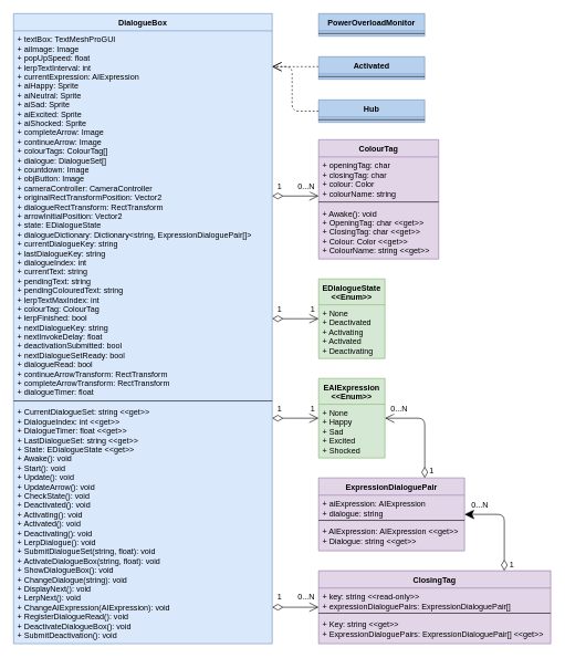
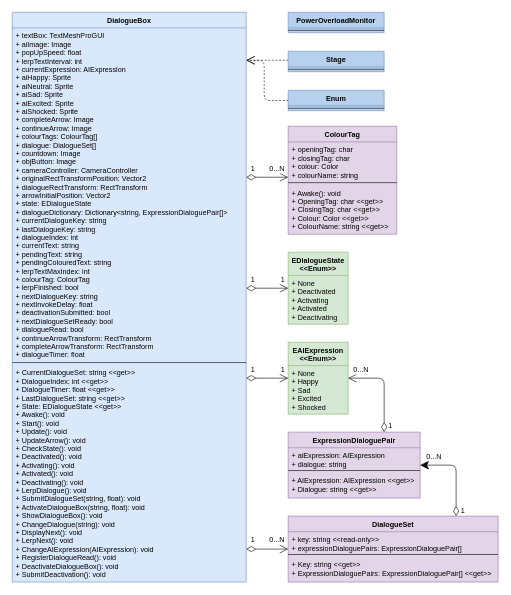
  <mxCell id="0" />
  <mxCell id="1" parent="0" />
  <mxCell id="2" value="DialogueBox" style="swimlane;fontStyle=1;align=center;verticalAlign=top;childLayout=stackLayout;horizontal=1;startSize=26;horizontalStack=0;resizeParent=1;resizeParentMax=0;resizeLast=0;collapsible=1;marginBottom=0;fillColor=#dae8fc;strokeColor=#6c8ebf;swimlaneFillColor=#DAE8FC;" parent="1" vertex="1"><mxGeometry x="20" y="20" width="390" height="950" as="geometry" /></mxCell>
  <mxCell id="3" value="+ textBox: TextMeshProGUI&#10;+ aiImage: Image&#10;+ popUpSpeed: float&#10;+ lerpTextInterval: int&#10;+ currentExpression: AIExpression&#10;+ aiHappy: Sprite&#10;+ aiNeutral: Sprite&#10;+ aiSad: Sprite&#10;+ aiExcited: Sprite&#10;+ aiShocked: Sprite&#10;+ completeArrow: Image&#10;+ continueArrow: Image&#10;+ colourTags: ColourTag[]&#10;+ dialogue: DialogueSet[]&#10;+ countdown: Image&#10;+ objButton: Image&#10;+ cameraController: CameraController&#10;+ originalRectTransformPosition: Vector2&#10;+ dialogueRectTransform: RectTransform&#10;+ arrowInitialPosition: Vector2&#10;+ state: EDialogueState&#10;+ dialogueDictionary: Dictionary&lt;string, ExpressionDialoguePair[]&gt;&#10;+ currentDialogueKey: string&#10;+ lastDialogueKey: string&#10;+ dialogueIndex: int&#10;+ currentText: string&#10;+ pendingText: string&#10;+ pendingColouredText: string&#10;+ lerpTextMaxIndex: int&#10;+ colourTag: ColourTag&#10;+ lerpFinished: bool&#10;+ nextDialogueKey: string&#10;+ nextInvokeDelay: float&#10;+ deactivationSubmitted: bool&#10;+ nextDialogueSetReady: bool&#10;+ dialogueRead: bool&#10;+ continueArrowTransform: RectTransform&#10;+ completeArrowTransform: RectTransform&#10;+ dialogueTimer: float" style="text;strokeColor=none;fillColor=none;align=left;verticalAlign=top;spacingLeft=4;spacingRight=4;overflow=hidden;rotatable=0;points=[[0,0.5],[1,0.5]];portConstraint=eastwest;" parent="2" vertex="1"><mxGeometry y="26" width="390" height="554" as="geometry" /></mxCell>
  <mxCell id="4" value="" style="line;strokeWidth=1;fillColor=none;align=left;verticalAlign=middle;spacingTop=-1;spacingLeft=3;spacingRight=3;rotatable=0;labelPosition=right;points=[];portConstraint=eastwest;" parent="2" vertex="1"><mxGeometry y="580" width="390" height="8" as="geometry" /></mxCell>
  <mxCell id="5" value="+ CurrentDialogueSet: string &lt;&lt;get&gt;&gt;&#10;+ DialogueIndex: int &lt;&lt;get&gt;&gt;&#10;+ DialogueTimer: float &lt;&lt;get&gt;&gt;&#10;+ LastDialogueSet: string &lt;&lt;get&gt;&gt;&#10;+ State: EDialogueState &lt;&lt;get&gt;&gt;&#10;+ Awake(): void&#10;+ Start(): void&#10;+ Update(): void&#10;+ UpdateArrow(): void&#10;+ CheckState(): void&#10;+ Deactivated(): void&#10;+ Activating(): void&#10;+ Activated(): void&#10;+ Deactivating(): void&#10;+ LerpDialogue(): void&#10;+ SubmitDialogueSet(string, float): void&#10;+ ActivateDialogueBox(string, float): void&#10;+ ShowDialogueBox(): void&#10;+ ChangeDialogue(string): void&#10;+ DisplayNext(): void&#10;+ LerpNext(): void&#10;+ ChangeAIExpression(AIExpression): void&#10;+ RegisterDialogueRead(): void&#10;+ DeactivateDialogueBox(): void&#10;+ SubmitDeactivation(): void" style="text;strokeColor=none;fillColor=none;align=left;verticalAlign=top;spacingLeft=4;spacingRight=4;overflow=hidden;rotatable=0;points=[[0,0.5],[1,0.5]];portConstraint=eastwest;" parent="2" vertex="1"><mxGeometry y="588" width="390" height="362" as="geometry" /></mxCell>
  <mxCell id="6" value="EAIExpression&#10;&lt;&lt;Enum&gt;&gt;" style="swimlane;fontStyle=1;align=center;verticalAlign=top;childLayout=stackLayout;horizontal=1;startSize=39;horizontalStack=0;resizeParent=1;resizeParentMax=0;resizeLast=0;collapsible=1;marginBottom=0;fillColor=#d5e8d4;strokeColor=#82b366;swimlaneFillColor=#D5E8D4;" parent="1" vertex="1"><mxGeometry x="480" y="570" width="100" height="120" as="geometry" /></mxCell>
  <mxCell id="7" value="+ None&#10;+ Happy&#10;+ Sad&#10;+ Excited&#10;+ Shocked" style="text;strokeColor=none;fillColor=none;align=left;verticalAlign=top;spacingLeft=4;spacingRight=4;overflow=hidden;rotatable=0;points=[[0,0.5],[1,0.5]];portConstraint=eastwest;" parent="6" vertex="1"><mxGeometry y="39" width="100" height="81" as="geometry" /></mxCell>
  <mxCell id="8" value="ColourTag" style="swimlane;fontStyle=1;align=center;verticalAlign=top;childLayout=stackLayout;horizontal=1;startSize=26;horizontalStack=0;resizeParent=1;resizeParentMax=0;resizeLast=0;collapsible=1;marginBottom=0;fillColor=#e1d5e7;strokeColor=#9673a6;swimlaneFillColor=#E1D5E7;" parent="1" vertex="1"><mxGeometry x="480" y="210" width="181" height="180" as="geometry" /></mxCell>
  <mxCell id="9" value="+ openingTag: char&#10;+ closingTag: char&#10;+ colour: Color&#10;+ colourName: string" style="text;strokeColor=none;fillColor=none;align=left;verticalAlign=top;spacingLeft=4;spacingRight=4;overflow=hidden;rotatable=0;points=[[0,0.5],[1,0.5]];portConstraint=eastwest;" parent="8" vertex="1"><mxGeometry y="26" width="181" height="64" as="geometry" /></mxCell>
  <mxCell id="10" value="" style="line;strokeWidth=1;fillColor=none;align=left;verticalAlign=middle;spacingTop=-1;spacingLeft=3;spacingRight=3;rotatable=0;labelPosition=right;points=[];portConstraint=eastwest;" parent="8" vertex="1"><mxGeometry y="90" width="181" height="8" as="geometry" /></mxCell>
  <mxCell id="11" value="+ Awake(): void&#10;+ OpeningTag: char &lt;&lt;get&gt;&gt;&#10;+ ClosingTag: char &lt;&lt;get&gt;&gt;&#10;+ Colour: Color &lt;&lt;get&gt;&gt;&#10;+ ColourName: string &lt;&lt;get&gt;&gt;" style="text;strokeColor=none;fillColor=none;align=left;verticalAlign=top;spacingLeft=4;spacingRight=4;overflow=hidden;rotatable=0;points=[[0,0.5],[1,0.5]];portConstraint=eastwest;" parent="8" vertex="1"><mxGeometry y="98" width="181" height="82" as="geometry" /></mxCell>
  <mxCell id="12" value="ExpressionDialoguePair" style="swimlane;fontStyle=1;align=center;verticalAlign=top;childLayout=stackLayout;horizontal=1;startSize=26;horizontalStack=0;resizeParent=1;resizeParentMax=0;resizeLast=0;collapsible=1;marginBottom=0;fillColor=#e1d5e7;strokeColor=#9673a6;swimlaneFillColor=#E1D5E7;" parent="1" vertex="1"><mxGeometry x="480" y="720" width="220" height="110" as="geometry" /></mxCell>
  <mxCell id="13" value="+ aiExpression: AIExpression&#10;+ dialogue: string" style="text;strokeColor=none;fillColor=none;align=left;verticalAlign=top;spacingLeft=4;spacingRight=4;overflow=hidden;rotatable=0;points=[[0,0.5],[1,0.5]];portConstraint=eastwest;" parent="12" vertex="1"><mxGeometry y="26" width="220" height="34" as="geometry" /></mxCell>
  <mxCell id="14" value="" style="line;strokeWidth=1;fillColor=none;align=left;verticalAlign=middle;spacingTop=-1;spacingLeft=3;spacingRight=3;rotatable=0;labelPosition=right;points=[];portConstraint=eastwest;" parent="12" vertex="1"><mxGeometry y="60" width="220" height="8" as="geometry" /></mxCell>
  <mxCell id="15" value="+ AIExpression: AIExpression &lt;&lt;get&gt;&gt;&#10;+ Dialogue: string &lt;&lt;get&gt;&gt;" style="text;strokeColor=none;fillColor=none;align=left;verticalAlign=top;spacingLeft=4;spacingRight=4;overflow=hidden;rotatable=0;points=[[0,0.5],[1,0.5]];portConstraint=eastwest;" vertex="1" parent="12"><mxGeometry y="68" width="220" height="42" as="geometry" /></mxCell>
- <mxCell id="16" value="ClosingTag" style="swimlane;fontStyle=1;align=center;verticalAlign=top;childLayout=stackLayout;horizontal=1;startSize=26;horizontalStack=0;resizeParent=1;resizeParentMax=0;resizeLast=0;collapsible=1;marginBottom=0;fillColor=#e1d5e7;strokeColor=#9673a6;swimlaneFillColor=#E1D5E7;" parent="1" vertex="1"><mxGeometry x="480" y="860" width="350" height="110" as="geometry" /></mxCell>
+ <mxCell id="16" value="DialogueSet" style="swimlane;fontStyle=1;align=center;verticalAlign=top;childLayout=stackLayout;horizontal=1;startSize=26;horizontalStack=0;resizeParent=1;resizeParentMax=0;resizeLast=0;collapsible=1;marginBottom=0;fillColor=#e1d5e7;strokeColor=#9673a6;swimlaneFillColor=#E1D5E7;" parent="1" vertex="1"><mxGeometry x="480" y="860" width="350" height="110" as="geometry" /></mxCell>
  <mxCell id="17" value="+ key: string &lt;&lt;read-only&gt;&gt;&#10;+ expressionDialoguePairs: ExpressionDialoguePair[]" style="text;strokeColor=none;fillColor=none;align=left;verticalAlign=top;spacingLeft=4;spacingRight=4;overflow=hidden;rotatable=0;points=[[0,0.5],[1,0.5]];portConstraint=eastwest;" parent="16" vertex="1"><mxGeometry y="26" width="350" height="34" as="geometry" /></mxCell>
  <mxCell id="18" value="" style="line;strokeWidth=1;fillColor=none;align=left;verticalAlign=middle;spacingTop=-1;spacingLeft=3;spacingRight=3;rotatable=0;labelPosition=right;points=[];portConstraint=eastwest;" parent="16" vertex="1"><mxGeometry y="60" width="350" height="8" as="geometry" /></mxCell>
  <mxCell id="19" value="+ Key: string &lt;&lt;get&gt;&gt;&#10;+ ExpressionDialoguePairs: ExpressionDialoguePair[] &lt;&lt;get&gt;&gt;" style="text;strokeColor=none;fillColor=none;align=left;verticalAlign=top;spacingLeft=4;spacingRight=4;overflow=hidden;rotatable=0;points=[[0,0.5],[1,0.5]];portConstraint=eastwest;" vertex="1" parent="16"><mxGeometry y="68" width="350" height="42" as="geometry" /></mxCell>
  <mxCell id="20" value="" style="endArrow=open;html=1;endSize=12;startArrow=diamondThin;startSize=14;startFill=0;edgeStyle=orthogonalEdgeStyle;align=left;verticalAlign=bottom;" parent="1" source="2" target="8" edge="1"><mxGeometry x="-0.429" y="25" relative="1" as="geometry"><mxPoint x="410" y="294.929" as="sourcePoint" /><mxPoint x="799.5" y="274.5" as="targetPoint" /><Array as="points"><mxPoint x="450" y="295" /><mxPoint x="450" y="295" /></Array><mxPoint as="offset" /></mxGeometry></mxCell>
  <mxCell id="21" value="0...N" style="text;html=1;resizable=0;points=[];align=center;verticalAlign=middle;labelBackgroundColor=#ffffff;" parent="20" vertex="1" connectable="0"><mxGeometry x="0.794" relative="1" as="geometry"><mxPoint x="-12.5" y="-15" as="offset" /></mxGeometry></mxCell>
  <mxCell id="22" value="1" style="text;html=1;resizable=0;points=[];align=center;verticalAlign=middle;labelBackgroundColor=#ffffff;" parent="20" vertex="1" connectable="0"><mxGeometry x="-0.749" y="1" relative="1" as="geometry"><mxPoint x="1.5" y="-14" as="offset" /></mxGeometry></mxCell>
  <mxCell id="23" value="" style="endArrow=open;html=1;endSize=12;startArrow=diamondThin;startSize=14;startFill=0;edgeStyle=orthogonalEdgeStyle;align=left;verticalAlign=bottom;" parent="1" target="6" edge="1" source="2"><mxGeometry x="-0.429" y="25" relative="1" as="geometry"><mxPoint x="410" y="592.071" as="sourcePoint" /><mxPoint x="489.5" y="291.333" as="targetPoint" /><Array as="points"><mxPoint x="430" y="630" /><mxPoint x="430" y="630" /></Array><mxPoint as="offset" /></mxGeometry></mxCell>
  <mxCell id="24" value="1" style="text;html=1;resizable=0;points=[];align=center;verticalAlign=middle;labelBackgroundColor=#ffffff;" parent="23" vertex="1" connectable="0"><mxGeometry x="0.794" relative="1" as="geometry"><mxPoint x="-3" y="-15" as="offset" /></mxGeometry></mxCell>
  <mxCell id="25" value="1" style="text;html=1;resizable=0;points=[];align=center;verticalAlign=middle;labelBackgroundColor=#ffffff;" parent="23" vertex="1" connectable="0"><mxGeometry x="-0.749" y="1" relative="1" as="geometry"><mxPoint x="1.5" y="-14" as="offset" /></mxGeometry></mxCell>
  <mxCell id="26" value="" style="endArrow=open;html=1;endSize=12;startArrow=diamondThin;startSize=14;startFill=0;edgeStyle=orthogonalEdgeStyle;align=left;verticalAlign=bottom;" parent="1" source="12" target="6" edge="1"><mxGeometry x="-0.429" y="25" relative="1" as="geometry"><mxPoint x="489.5" y="587.333" as="sourcePoint" /><mxPoint x="419.5" y="587.333" as="targetPoint" /><Array as="points"><mxPoint x="640" y="630" /></Array><mxPoint as="offset" /></mxGeometry></mxCell>
  <mxCell id="27" value="0...N" style="text;html=1;resizable=0;points=[];align=center;verticalAlign=middle;labelBackgroundColor=#ffffff;" parent="26" vertex="1" connectable="0"><mxGeometry x="0.794" relative="1" as="geometry"><mxPoint x="5" y="-15" as="offset" /></mxGeometry></mxCell>
  <mxCell id="28" value="1" style="text;html=1;resizable=0;points=[];align=center;verticalAlign=middle;labelBackgroundColor=#ffffff;" parent="26" vertex="1" connectable="0"><mxGeometry x="-0.749" y="1" relative="1" as="geometry"><mxPoint x="10.5" y="8.5" as="offset" /></mxGeometry></mxCell>
  <mxCell id="29" value="" style="endArrow=classic;html=1;endSize=12;startArrow=diamondThin;startSize=14;startFill=0;edgeStyle=orthogonalEdgeStyle;align=left;verticalAlign=bottom;" parent="1" source="16" target="12" edge="1"><mxGeometry x="-0.429" y="25" relative="1" as="geometry"><mxPoint x="789.333" y="825.5" as="sourcePoint" /><mxPoint x="729" y="740.333" as="targetPoint" /><Array as="points"><mxPoint x="760" y="775" /></Array><mxPoint as="offset" /></mxGeometry></mxCell>
  <mxCell id="30" value="0...N" style="text;html=1;resizable=0;points=[];align=center;verticalAlign=middle;labelBackgroundColor=#ffffff;" parent="29" vertex="1" connectable="0"><mxGeometry x="0.794" relative="1" as="geometry"><mxPoint x="7" y="-15" as="offset" /></mxGeometry></mxCell>
  <mxCell id="31" value="1" style="text;html=1;resizable=0;points=[];align=center;verticalAlign=middle;labelBackgroundColor=#ffffff;" parent="29" vertex="1" connectable="0"><mxGeometry x="-0.749" y="1" relative="1" as="geometry"><mxPoint x="11" y="8.5" as="offset" /></mxGeometry></mxCell>
  <mxCell id="32" value="" style="endArrow=open;html=1;endSize=12;startArrow=diamondThin;startSize=14;startFill=0;edgeStyle=orthogonalEdgeStyle;align=left;verticalAlign=bottom;" parent="1" target="16" edge="1" source="2"><mxGeometry x="-0.429" y="25" relative="1" as="geometry"><mxPoint x="410" y="804.929" as="sourcePoint" /><mxPoint x="709.5" y="634.5" as="targetPoint" /><Array as="points"><mxPoint x="430" y="915" /><mxPoint x="430" y="915" /></Array><mxPoint as="offset" /></mxGeometry></mxCell>
  <mxCell id="33" value="0...N" style="text;html=1;resizable=0;points=[];align=center;verticalAlign=middle;labelBackgroundColor=#ffffff;" parent="32" vertex="1" connectable="0"><mxGeometry x="0.794" relative="1" as="geometry"><mxPoint x="-13" y="-17" as="offset" /></mxGeometry></mxCell>
  <mxCell id="34" value="1" style="text;html=1;resizable=0;points=[];align=center;verticalAlign=middle;labelBackgroundColor=#ffffff;" parent="32" vertex="1" connectable="0"><mxGeometry x="-0.749" y="1" relative="1" as="geometry"><mxPoint x="1" y="-16" as="offset" /></mxGeometry></mxCell>
  <mxCell id="35" value="" style="endArrow=open;endSize=12;dashed=1;html=1;edgeStyle=orthogonalEdgeStyle;" parent="1" source="36" edge="1" target="2"><mxGeometry width="160" relative="1" as="geometry"><mxPoint x="559.5" y="165.5" as="sourcePoint" /><mxPoint x="410" y="135.5" as="targetPoint" /><Array as="points"><mxPoint x="450" y="100" /><mxPoint x="450" y="100" /></Array></mxGeometry></mxCell>
- <mxCell id="36" value="Activated" style="swimlane;fontStyle=1;align=center;verticalAlign=top;childLayout=stackLayout;horizontal=1;startSize=26;horizontalStack=0;resizeParent=1;resizeParentMax=0;resizeLast=0;collapsible=1;marginBottom=0;fillColor=#B6D0ED;strokeColor=#6c8ebf;swimlaneFillColor=#B6D0ED;" parent="1" vertex="1"><mxGeometry x="480" y="85" width="160" height="34" as="geometry" /></mxCell>
+ <mxCell id="36" value="Stage" style="swimlane;fontStyle=1;align=center;verticalAlign=top;childLayout=stackLayout;horizontal=1;startSize=26;horizontalStack=0;resizeParent=1;resizeParentMax=0;resizeLast=0;collapsible=1;marginBottom=0;fillColor=#B6D0ED;strokeColor=#6c8ebf;swimlaneFillColor=#B6D0ED;" parent="1" vertex="1"><mxGeometry x="480" y="85" width="160" height="34" as="geometry" /></mxCell>
  <mxCell id="37" value="" style="line;strokeWidth=1;fillColor=none;align=left;verticalAlign=middle;spacingTop=-1;spacingLeft=3;spacingRight=3;rotatable=0;labelPosition=right;points=[];portConstraint=eastwest;" parent="36" vertex="1"><mxGeometry y="26" width="160" height="8" as="geometry" /></mxCell>
- <mxCell id="38" value="Hub" style="swimlane;fontStyle=1;align=center;verticalAlign=top;childLayout=stackLayout;horizontal=1;startSize=26;horizontalStack=0;resizeParent=1;resizeParentMax=0;resizeLast=0;collapsible=1;marginBottom=0;fillColor=#B6D0ED;strokeColor=#6c8ebf;swimlaneFillColor=#B6D0ED;" parent="1" vertex="1"><mxGeometry x="480" y="150" width="160" height="34" as="geometry" /></mxCell>
+ <mxCell id="38" value="Enum" style="swimlane;fontStyle=1;align=center;verticalAlign=top;childLayout=stackLayout;horizontal=1;startSize=26;horizontalStack=0;resizeParent=1;resizeParentMax=0;resizeLast=0;collapsible=1;marginBottom=0;fillColor=#B6D0ED;strokeColor=#6c8ebf;swimlaneFillColor=#B6D0ED;" parent="1" vertex="1"><mxGeometry x="480" y="150" width="160" height="34" as="geometry" /></mxCell>
  <mxCell id="39" value="" style="line;strokeWidth=1;fillColor=none;align=left;verticalAlign=middle;spacingTop=-1;spacingLeft=3;spacingRight=3;rotatable=0;labelPosition=right;points=[];portConstraint=eastwest;" parent="38" vertex="1"><mxGeometry y="26" width="160" height="8" as="geometry" /></mxCell>
  <mxCell id="40" value="" style="endArrow=open;endSize=12;dashed=1;html=1;edgeStyle=orthogonalEdgeStyle;" parent="1" source="38" edge="1" target="2"><mxGeometry width="160" relative="1" as="geometry"><mxPoint x="480" y="117.405" as="sourcePoint" /><mxPoint x="410" y="135.5" as="targetPoint" /><Array as="points"><mxPoint x="440" y="167" /><mxPoint x="440" y="100" /></Array></mxGeometry></mxCell>
  <mxCell id="41" value="PowerOverloadMonitor" style="swimlane;fontStyle=1;align=center;verticalAlign=top;childLayout=stackLayout;horizontal=1;startSize=26;horizontalStack=0;resizeParent=1;resizeParentMax=0;resizeLast=0;collapsible=1;marginBottom=0;fillColor=#B6D0ED;strokeColor=#6c8ebf;swimlaneFillColor=#B6D0ED;" parent="1" vertex="1"><mxGeometry x="480" y="20" width="160" height="34" as="geometry" /></mxCell>
  <mxCell id="42" value="" style="line;strokeWidth=1;fillColor=none;align=left;verticalAlign=middle;spacingTop=-1;spacingLeft=3;spacingRight=3;rotatable=0;labelPosition=right;points=[];portConstraint=eastwest;" parent="41" vertex="1"><mxGeometry y="26" width="160" height="8" as="geometry" /></mxCell>
  <mxCell id="43" value="EDialogueState&#10;&lt;&lt;Enum&gt;&gt;" style="swimlane;fontStyle=1;align=center;verticalAlign=top;childLayout=stackLayout;horizontal=1;startSize=39;horizontalStack=0;resizeParent=1;resizeParentMax=0;resizeLast=0;collapsible=1;marginBottom=0;fillColor=#d5e8d4;strokeColor=#82b366;swimlaneFillColor=#D5E8D4;" parent="1" vertex="1"><mxGeometry x="480" y="420" width="100" height="120" as="geometry" /></mxCell>
  <mxCell id="44" value="+ None&#10;+ Deactivated&#10;+ Activating&#10;+ Activated&#10;+ Deactivating" style="text;strokeColor=none;fillColor=none;align=left;verticalAlign=top;spacingLeft=4;spacingRight=4;overflow=hidden;rotatable=0;points=[[0,0.5],[1,0.5]];portConstraint=eastwest;" parent="43" vertex="1"><mxGeometry y="39" width="100" height="81" as="geometry" /></mxCell>
  <mxCell id="45" value="" style="endArrow=open;html=1;endSize=12;startArrow=diamondThin;startSize=14;startFill=0;edgeStyle=orthogonalEdgeStyle;align=left;verticalAlign=bottom;" parent="1" source="2" target="43" edge="1"><mxGeometry x="-0.429" y="25" relative="1" as="geometry"><mxPoint x="410" y="434.929" as="sourcePoint" /><mxPoint x="489.5" y="566.643" as="targetPoint" /><Array as="points"><mxPoint x="450" y="480" /><mxPoint x="450" y="480" /></Array><mxPoint as="offset" /></mxGeometry></mxCell>
  <mxCell id="46" value="1" style="text;html=1;resizable=0;points=[];align=center;verticalAlign=middle;labelBackgroundColor=#ffffff;" parent="45" vertex="1" connectable="0"><mxGeometry x="0.794" relative="1" as="geometry"><mxPoint x="-3" y="-15" as="offset" /></mxGeometry></mxCell>
  <mxCell id="47" value="1" style="text;html=1;resizable=0;points=[];align=center;verticalAlign=middle;labelBackgroundColor=#ffffff;" parent="45" vertex="1" connectable="0"><mxGeometry x="-0.749" y="1" relative="1" as="geometry"><mxPoint x="1.5" y="-14" as="offset" /></mxGeometry></mxCell>
